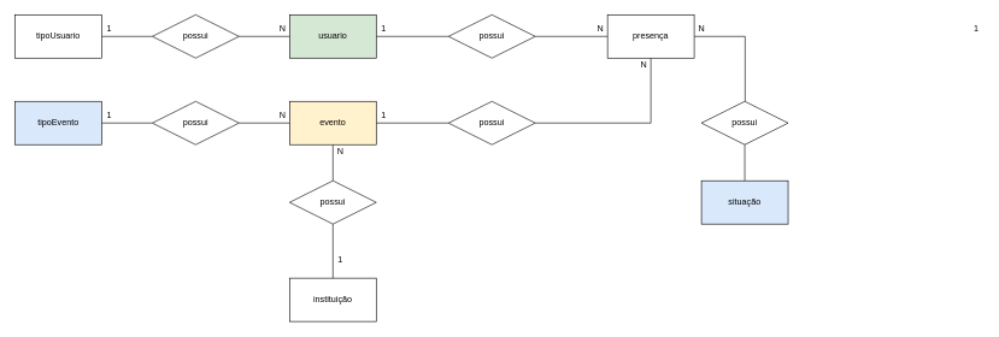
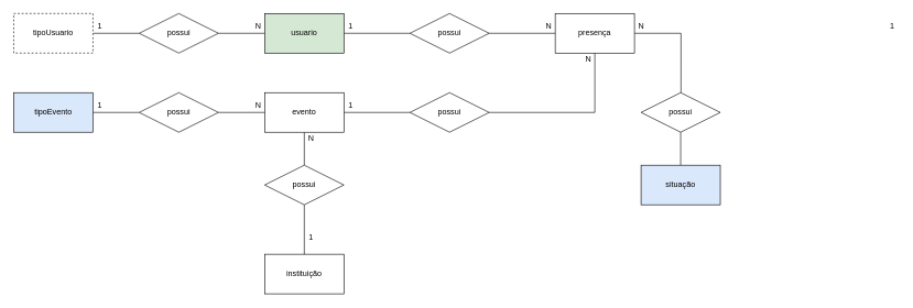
  <mxCell id="0" />
  <mxCell id="1" parent="0" />
  <mxCell id="2" style="edgeStyle=orthogonalEdgeStyle;rounded=0;orthogonalLoop=1;jettySize=auto;html=1;entryX=0;entryY=0.5;entryDx=0;entryDy=0;endArrow=none;endFill=0;" edge="1" parent="1" source="3" target="7"><mxGeometry relative="1" as="geometry" /></mxCell>
- <mxCell id="3" value="tipoUsuario" style="rounded=0;whiteSpace=wrap;html=1;" vertex="1" parent="1"><mxGeometry x="20" y="20" width="120" height="60" as="geometry" /></mxCell>
+ <mxCell id="3" value="tipoUsuario" style="rounded=0;whiteSpace=wrap;html=1;dashed=1;" vertex="1" parent="1"><mxGeometry x="20" y="20" width="120" height="60" as="geometry" /></mxCell>
  <mxCell id="4" value="" style="edgeStyle=orthogonalEdgeStyle;rounded=0;orthogonalLoop=1;jettySize=auto;html=1;endArrow=none;endFill=0;" edge="1" parent="1" source="6" target="7"><mxGeometry relative="1" as="geometry" /></mxCell>
  <mxCell id="5" style="edgeStyle=orthogonalEdgeStyle;rounded=0;orthogonalLoop=1;jettySize=auto;html=1;entryX=0;entryY=0.5;entryDx=0;entryDy=0;endArrow=none;endFill=0;" edge="1" parent="1" source="6" target="25"><mxGeometry relative="1" as="geometry" /></mxCell>
  <mxCell id="6" value="usuario" style="rounded=0;whiteSpace=wrap;html=1;fillColor=#d5e8d4;" vertex="1" parent="1"><mxGeometry x="400" y="20" width="120" height="60" as="geometry" /></mxCell>
  <mxCell id="7" value="possui" style="shape=rhombus;perimeter=rhombusPerimeter;whiteSpace=wrap;html=1;align=center;" vertex="1" parent="1"><mxGeometry x="210" y="20" width="120" height="60" as="geometry" /></mxCell>
  <mxCell id="8" style="edgeStyle=orthogonalEdgeStyle;rounded=0;orthogonalLoop=1;jettySize=auto;html=1;entryX=0;entryY=0.5;entryDx=0;entryDy=0;endArrow=none;endFill=0;" edge="1" parent="1" source="9" target="14"><mxGeometry relative="1" as="geometry" /></mxCell>
  <mxCell id="9" value="tipoEvento" style="rounded=0;whiteSpace=wrap;html=1;fillColor=#dae8fc;" vertex="1" parent="1"><mxGeometry x="20" y="140" width="120" height="60" as="geometry" /></mxCell>
  <mxCell id="10" style="edgeStyle=orthogonalEdgeStyle;rounded=0;orthogonalLoop=1;jettySize=auto;html=1;entryX=0.5;entryY=0;entryDx=0;entryDy=0;endArrow=none;endFill=0;" edge="1" parent="1" source="12" target="17"><mxGeometry relative="1" as="geometry" /></mxCell>
  <mxCell id="11" style="edgeStyle=orthogonalEdgeStyle;rounded=0;orthogonalLoop=1;jettySize=auto;html=1;entryX=0;entryY=0.5;entryDx=0;entryDy=0;endArrow=none;endFill=0;" edge="1" parent="1" source="12" target="27"><mxGeometry relative="1" as="geometry" /></mxCell>
- <mxCell id="12" value="evento" style="rounded=0;whiteSpace=wrap;html=1;fillColor=#fff2cc;" vertex="1" parent="1"><mxGeometry x="400" y="140" width="120" height="60" as="geometry" /></mxCell>
+ <mxCell id="12" value="evento" style="rounded=0;whiteSpace=wrap;html=1;" vertex="1" parent="1"><mxGeometry x="400" y="140" width="120" height="60" as="geometry" /></mxCell>
  <mxCell id="13" style="edgeStyle=orthogonalEdgeStyle;rounded=0;orthogonalLoop=1;jettySize=auto;html=1;entryX=0;entryY=0.5;entryDx=0;entryDy=0;endArrow=none;endFill=0;" edge="1" parent="1" source="14" target="12"><mxGeometry relative="1" as="geometry" /></mxCell>
  <mxCell id="14" value="possui" style="shape=rhombus;perimeter=rhombusPerimeter;whiteSpace=wrap;html=1;align=center;" vertex="1" parent="1"><mxGeometry x="210" y="140" width="120" height="60" as="geometry" /></mxCell>
  <mxCell id="15" value="instituição" style="rounded=0;whiteSpace=wrap;html=1;" vertex="1" parent="1"><mxGeometry x="400" y="385" width="120" height="60" as="geometry" /></mxCell>
  <mxCell id="16" style="edgeStyle=orthogonalEdgeStyle;rounded=0;orthogonalLoop=1;jettySize=auto;html=1;entryX=0.5;entryY=0;entryDx=0;entryDy=0;endArrow=none;endFill=0;" edge="1" parent="1" source="17" target="15"><mxGeometry relative="1" as="geometry" /></mxCell>
  <mxCell id="17" value="possui" style="shape=rhombus;perimeter=rhombusPerimeter;whiteSpace=wrap;html=1;align=center;" vertex="1" parent="1"><mxGeometry x="400" y="250" width="120" height="60" as="geometry" /></mxCell>
  <mxCell id="18" value="1" style="text;html=1;align=center;verticalAlign=middle;resizable=0;points=[];autosize=1;strokeColor=none;" vertex="1" parent="1"><mxGeometry x="140" y="30" width="20" height="20" as="geometry" /></mxCell>
  <mxCell id="19" value="N" style="text;html=1;align=center;verticalAlign=middle;resizable=0;points=[];autosize=1;strokeColor=none;" vertex="1" parent="1"><mxGeometry x="380" y="30" width="20" height="20" as="geometry" /></mxCell>
  <mxCell id="20" value="1" style="text;html=1;align=center;verticalAlign=middle;resizable=0;points=[];autosize=1;strokeColor=none;" vertex="1" parent="1"><mxGeometry x="140" y="150" width="20" height="20" as="geometry" /></mxCell>
  <mxCell id="21" value="N" style="text;html=1;align=center;verticalAlign=middle;resizable=0;points=[];autosize=1;strokeColor=none;" vertex="1" parent="1"><mxGeometry x="380" y="150" width="20" height="20" as="geometry" /></mxCell>
  <mxCell id="22" value="N" style="text;html=1;align=center;verticalAlign=middle;resizable=0;points=[];autosize=1;strokeColor=none;" vertex="1" parent="1"><mxGeometry x="460" y="200" width="20" height="20" as="geometry" /></mxCell>
  <mxCell id="23" value="1" style="text;html=1;align=center;verticalAlign=middle;resizable=0;points=[];autosize=1;strokeColor=none;" vertex="1" parent="1"><mxGeometry x="460" y="350" width="20" height="20" as="geometry" /></mxCell>
  <mxCell id="24" style="edgeStyle=orthogonalEdgeStyle;rounded=0;orthogonalLoop=1;jettySize=auto;html=1;entryX=0;entryY=0.5;entryDx=0;entryDy=0;endArrow=none;endFill=0;" edge="1" parent="1" source="25" target="29"><mxGeometry relative="1" as="geometry" /></mxCell>
  <mxCell id="25" value="possui" style="shape=rhombus;perimeter=rhombusPerimeter;whiteSpace=wrap;html=1;align=center;" vertex="1" parent="1"><mxGeometry x="620" y="20" width="120" height="60" as="geometry" /></mxCell>
  <mxCell id="26" style="edgeStyle=orthogonalEdgeStyle;rounded=0;orthogonalLoop=1;jettySize=auto;html=1;entryX=0.5;entryY=1;entryDx=0;entryDy=0;endArrow=none;endFill=0;" edge="1" parent="1" source="27" target="29"><mxGeometry relative="1" as="geometry" /></mxCell>
  <mxCell id="27" value="possui" style="shape=rhombus;perimeter=rhombusPerimeter;whiteSpace=wrap;html=1;align=center;" vertex="1" parent="1"><mxGeometry x="620" y="140" width="120" height="60" as="geometry" /></mxCell>
  <mxCell id="28" style="edgeStyle=orthogonalEdgeStyle;rounded=0;orthogonalLoop=1;jettySize=auto;html=1;endArrow=none;endFill=0;entryX=0.504;entryY=-0.005;entryDx=0;entryDy=0;entryPerimeter=0;" edge="1" parent="1" source="29" target="35"><mxGeometry relative="1" as="geometry"><mxPoint x="1020" y="270" as="targetPoint" /></mxGeometry></mxCell>
  <mxCell id="29" value="presença" style="rounded=0;whiteSpace=wrap;html=1;" vertex="1" parent="1"><mxGeometry x="840" y="20" width="120" height="60" as="geometry" /></mxCell>
  <mxCell id="30" value="N" style="text;html=1;align=center;verticalAlign=middle;resizable=0;points=[];autosize=1;strokeColor=none;" vertex="1" parent="1"><mxGeometry x="880" y="80" width="20" height="20" as="geometry" /></mxCell>
  <mxCell id="31" value="1" style="text;html=1;align=center;verticalAlign=middle;resizable=0;points=[];autosize=1;strokeColor=none;" vertex="1" parent="1"><mxGeometry x="520" y="150" width="20" height="20" as="geometry" /></mxCell>
  <mxCell id="32" value="1" style="text;html=1;align=center;verticalAlign=middle;resizable=0;points=[];autosize=1;strokeColor=none;" vertex="1" parent="1"><mxGeometry x="520" y="30" width="20" height="20" as="geometry" /></mxCell>
  <mxCell id="33" value="N" style="text;html=1;align=center;verticalAlign=middle;resizable=0;points=[];autosize=1;strokeColor=none;" vertex="1" parent="1"><mxGeometry x="820" y="30" width="20" height="20" as="geometry" /></mxCell>
  <mxCell id="34" style="edgeStyle=orthogonalEdgeStyle;rounded=0;orthogonalLoop=1;jettySize=auto;html=1;entryX=0.5;entryY=0;entryDx=0;entryDy=0;endArrow=none;endFill=0;" edge="1" parent="1" source="35" target="36"><mxGeometry relative="1" as="geometry" /></mxCell>
  <mxCell id="35" value="possui" style="shape=rhombus;perimeter=rhombusPerimeter;whiteSpace=wrap;html=1;align=center;" vertex="1" parent="1"><mxGeometry x="970" y="140" width="120" height="60" as="geometry" /></mxCell>
  <mxCell id="36" value="situação" style="rounded=0;whiteSpace=wrap;html=1;fillColor=#dae8fc;" vertex="1" parent="1"><mxGeometry x="970" y="250" width="120" height="60" as="geometry" /></mxCell>
  <mxCell id="37" value="N" style="text;html=1;align=center;verticalAlign=middle;resizable=0;points=[];autosize=1;strokeColor=none;" vertex="1" parent="1"><mxGeometry x="960" y="30" width="20" height="20" as="geometry" /></mxCell>
  <mxCell id="38" value="1" style="text;html=1;align=center;verticalAlign=middle;resizable=0;points=[];autosize=1;strokeColor=none;" vertex="1" parent="1"><mxGeometry x="1340" y="30" width="20" height="20" as="geometry" /></mxCell>
